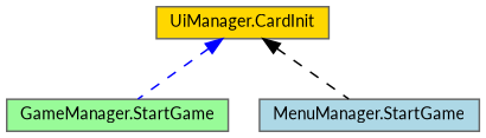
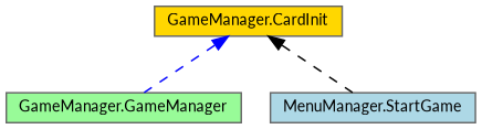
  digraph {
    fontname=Lato
    rankdir=TB
    node [color=grey40 fontname=Lato fontsize=10 shape=box style=filled]
    edge [dir=back fontname=Lato fontsize=10 labelfontname=Helvetica labelfontsize=10 style=dashed]
-   n1 [color=gray40 fillcolor=gold fontcolor=black height=0.2 label="UiManager.CardInit" width=0.4]
-   n2 [fillcolor=palegreen height=0.2 label="GameManager.StartGame" width=0.4]
+   n1 [color=gray40 fillcolor=gold fontcolor=black height=0.2 label="GameManager.CardInit" width=0.4]
+   n2 [fillcolor=palegreen height=0.2 label="GameManager.GameManager" width=0.4]
    n3 [fillcolor=lightblue height=0.2 label="MenuManager.StartGame" width=0.4]
    n1 -> n2 [color=blue]
    n1 -> n3 [color=black]
  }
